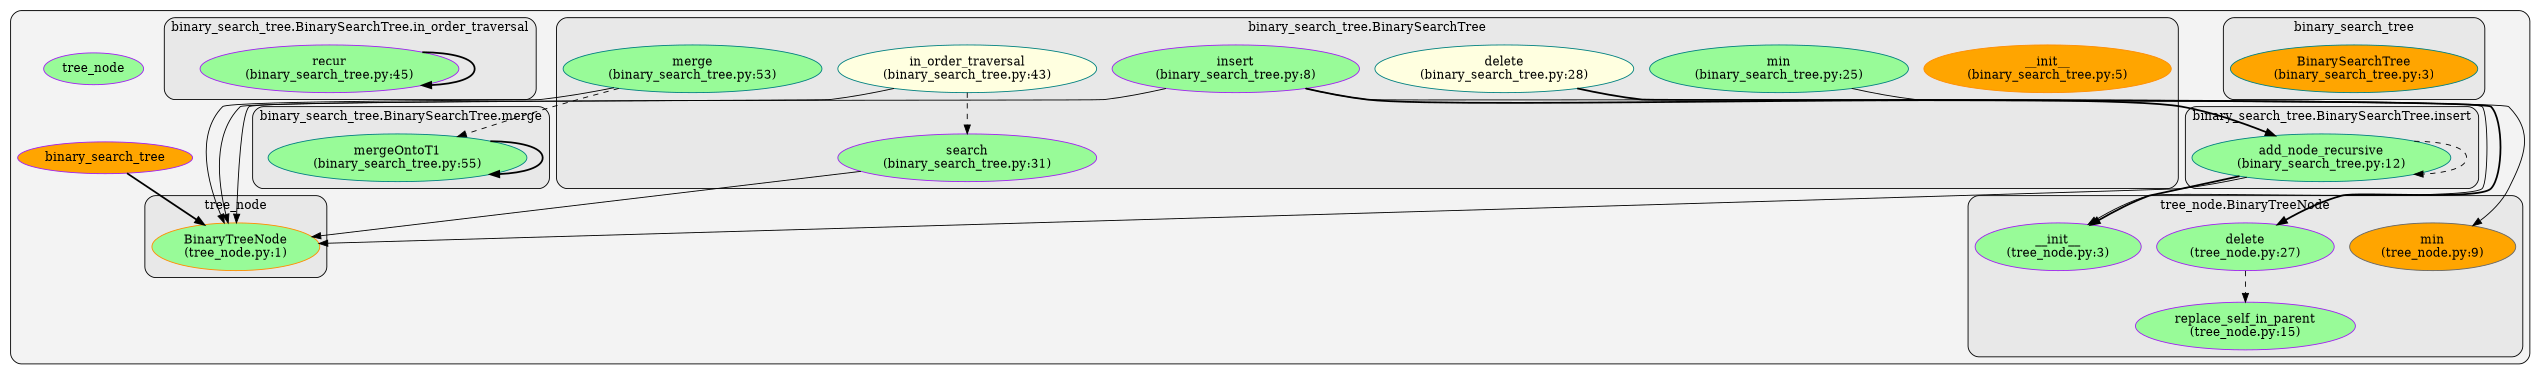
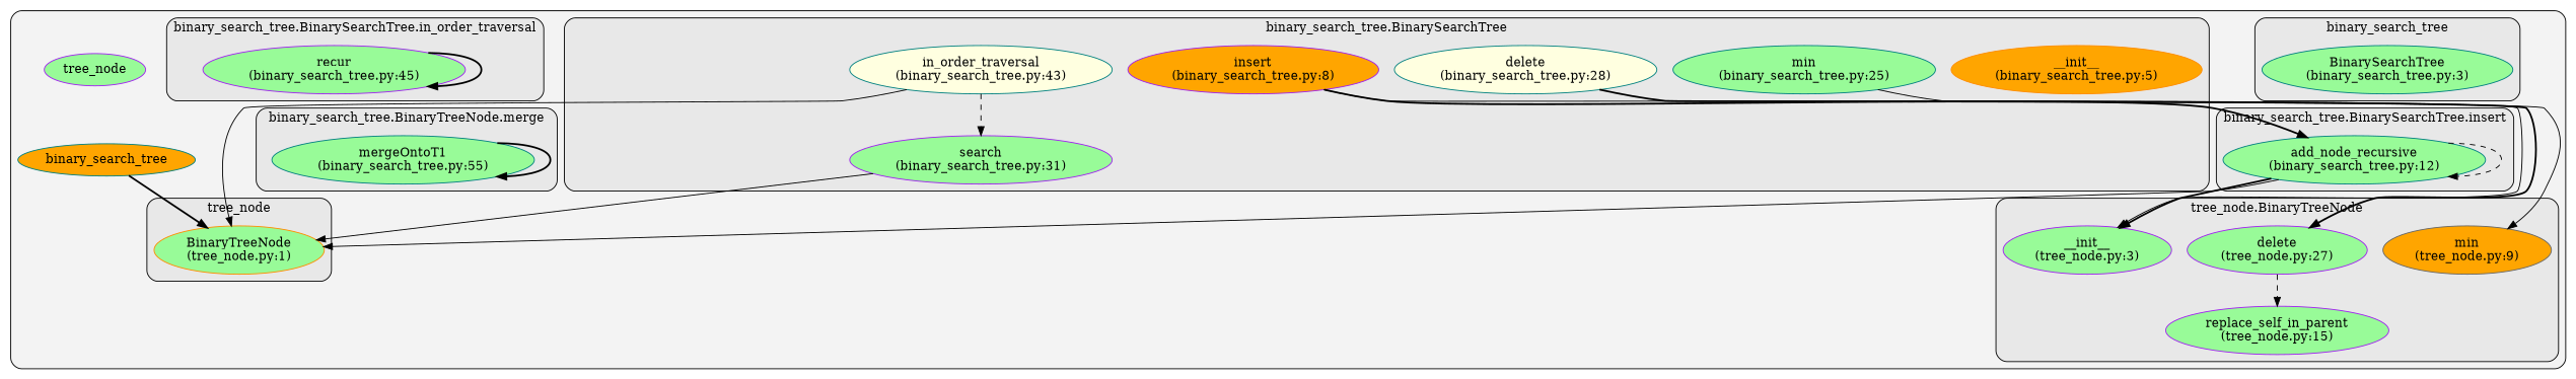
  digraph {
    clusterrank=local
    rankdir=TB
    node [color=teal fillcolor=palegreen fontcolor="#000000" group=0 style=filled]
    edge [color="#000000" style=solid]
-   n1 [fillcolor=orange label="BinarySearchTree\n(binary_search_tree.py:3)"]
+   n1 [label="BinarySearchTree\n(binary_search_tree.py:3)"]
    n2 [color=darkorange fillcolor=orange label="__init__\n(binary_search_tree.py:5)"]
    n3 [fillcolor=lightyellow label="delete\n(binary_search_tree.py:28)"]
    n4 [fillcolor=lightyellow label="in_order_traversal\n(binary_search_tree.py:43)"]
-   n5 [color=purple label="insert\n(binary_search_tree.py:8)"]
-   n6 [label="merge\n(binary_search_tree.py:53)"]
+   n5 [color=purple fillcolor=orange label="insert\n(binary_search_tree.py:8)"]
    n7 [label="min\n(binary_search_tree.py:25)"]
    n8 [color=purple label="search\n(binary_search_tree.py:31)"]
    n9 [color=purple label="recur\n(binary_search_tree.py:45)"]
    n10 [label="add_node_recursive\n(binary_search_tree.py:12)"]
    n11 [label="mergeOntoT1\n(binary_search_tree.py:55)"]
    n12 [color=darkorange group=1 label="BinaryTreeNode\n(tree_node.py:1)"]
    n13 [color=purple group=1 label="__init__\n(tree_node.py:3)"]
    n14 [color=purple group=1 label="delete\n(tree_node.py:27)"]
    n15 [color=gray40 fillcolor=orange group=1 label="min\n(tree_node.py:9)"]
    n16 [color=purple group=1 label="replace_self_in_parent\n(tree_node.py:15)"]
-   n17 [color=purple fillcolor=orange label=binary_search_tree]
+   n17 [fillcolor=orange label=binary_search_tree]
    n18 [color=purple group=1 label=tree_node]
    subgraph cluster_1 {
      fillcolor="#80808018"
      style="filled,rounded"
      n17
      n18
      subgraph cluster_2 {
        fillcolor="#80808018"
        label=binary_search_tree
        style="filled,rounded"
        n1
      }
      subgraph cluster_3 {
        fillcolor="#80808018"
        label="binary_search_tree.BinarySearchTree"
        style="filled,rounded"
        n2
        n3
        n4
        n5
-       n6
        n7
        n8
      }
      subgraph cluster_4 {
        fillcolor="#80808018"
        label="binary_search_tree.BinarySearchTree.in_order_traversal"
        style="filled,rounded"
        n9
      }
      subgraph cluster_5 {
        fillcolor="#80808018"
        label="binary_search_tree.BinarySearchTree.insert"
        style="filled,rounded"
        n10
      }
      subgraph cluster_6 {
        fillcolor="#80808018"
-       label="binary_search_tree.BinarySearchTree.merge"
+       label="binary_search_tree.BinaryTreeNode.merge"
        style="filled,rounded"
        n11
      }
      subgraph cluster_7 {
        fillcolor="#80808018"
        label=tree_node
        style="filled,rounded"
        n12
      }
      subgraph cluster_8 {
        fillcolor="#80808018"
        label="tree_node.BinaryTreeNode"
        style="filled,rounded"
        n13
        n14
        n15
        n16
      }
    }
    n3 -> n14 [style=bold]
    n4 -> n8 [style=dashed]
    n4 -> n12
    n5 -> n10 [style=bold]
-   n5 -> n12
    n5 -> n13
-   n6 -> n11 [style=dashed]
-   n6 -> n12
    n7 -> n15
    n8 -> n12
    n9 -> n9 [style=bold]
    n10 -> n10 [style=dashed]
    n10 -> n12
    n10 -> n13 [style=bold]
    n11 -> n11 [style=bold]
    n14 -> n16 [style=dashed]
    n17 -> n12 [style=bold]
  }
